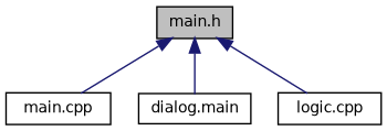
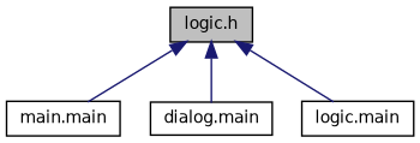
  digraph {
    node [color=black fillcolor=white fontname=Helvetica fontsize=10 shape=record style=filled]
    edge [color=midnightblue dir=back fontname=Helvetica fontsize=10 labelfontname=Helvetica labelfontsize=10 style=solid]
-   n1 [fillcolor=grey75 fontcolor=black height=0.2 label="main.h" width=0.4]
-   n2 [height=0.2 label="main.cpp" width=0.4]
+   n1 [fillcolor=grey75 fontcolor=black height=0.2 label="logic.h" width=0.4]
+   n2 [height=0.2 label="main.main" width=0.4]
    n3 [height=0.2 label="dialog.main" width=0.4]
-   n4 [height=0.2 label="logic.cpp" width=0.4]
+   n4 [height=0.2 label="logic.main" width=0.4]
    n1 -> n2
    n1 -> n3
    n1 -> n4
  }
